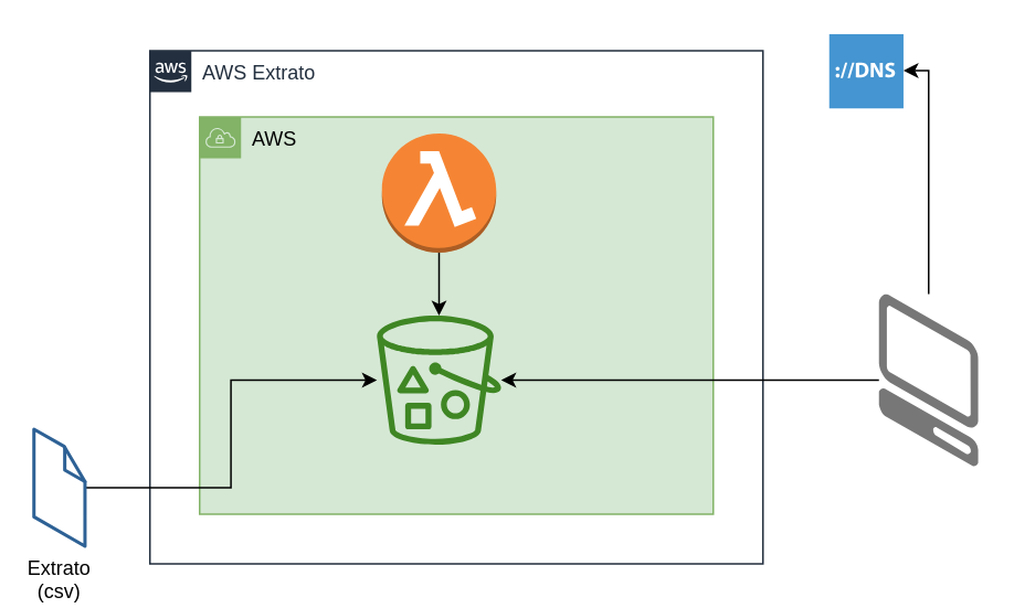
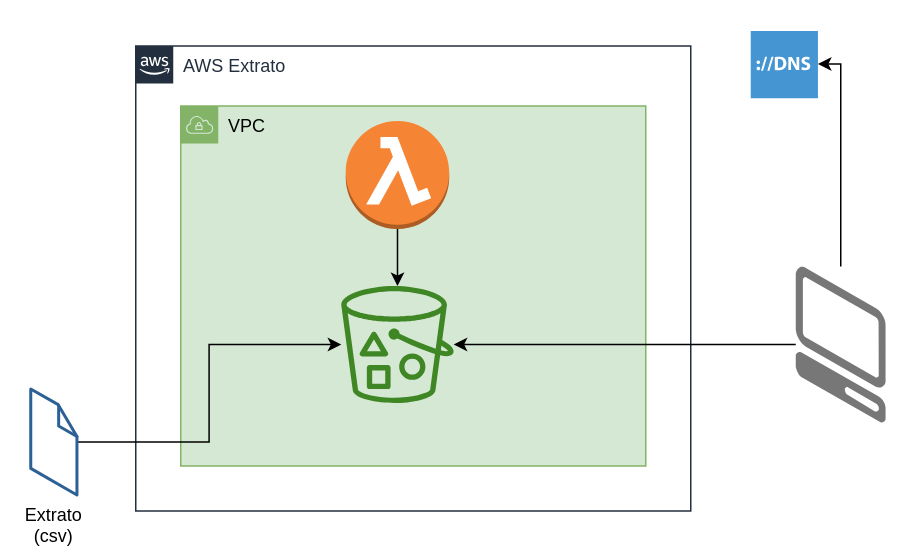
  <mxCell id="0" />
  <mxCell id="1" parent="0" />
  <mxCell id="2" value="AWS Extrato" style="points=[[0,0],[0.25,0],[0.5,0],[0.75,0],[1,0],[1,0.25],[1,0.5],[1,0.75],[1,1],[0.75,1],[0.5,1],[0.25,1],[0,1],[0,0.75],[0,0.5],[0,0.25]];outlineConnect=0;gradientColor=none;html=1;whiteSpace=wrap;fontSize=12;fontStyle=0;container=1;pointerEvents=0;collapsible=0;recursiveResize=0;shape=mxgraph.aws4.group;grIcon=mxgraph.aws4.group_aws_cloud_alt;strokeColor=#232F3E;fillColor=none;verticalAlign=top;align=left;spacingLeft=30;fontColor=#232F3E;dashed=0;" parent="1" vertex="1"><mxGeometry x="90" y="30" width="370" height="310" as="geometry" /></mxCell>
- <mxCell id="3" value="AWS" style="points=[[0,0],[0.25,0],[0.5,0],[0.75,0],[1,0],[1,0.25],[1,0.5],[1,0.75],[1,1],[0.75,1],[0.5,1],[0.25,1],[0,1],[0,0.75],[0,0.5],[0,0.25]];outlineConnect=0;html=1;whiteSpace=wrap;fontSize=12;fontStyle=0;container=1;pointerEvents=0;collapsible=0;recursiveResize=0;shape=mxgraph.aws4.group;grIcon=mxgraph.aws4.group_vpc;strokeColor=#82b366;fillColor=#d5e8d4;verticalAlign=top;align=left;spacingLeft=30;dashed=0;" parent="2" vertex="1"><mxGeometry x="30" y="40" width="310" height="240" as="geometry" /></mxCell>
+ <mxCell id="3" value="VPC" style="points=[[0,0],[0.25,0],[0.5,0],[0.75,0],[1,0],[1,0.25],[1,0.5],[1,0.75],[1,1],[0.75,1],[0.5,1],[0.25,1],[0,1],[0,0.75],[0,0.5],[0,0.25]];outlineConnect=0;html=1;whiteSpace=wrap;fontSize=12;fontStyle=0;container=1;pointerEvents=0;collapsible=0;recursiveResize=0;shape=mxgraph.aws4.group;grIcon=mxgraph.aws4.group_vpc;strokeColor=#82b366;fillColor=#d5e8d4;verticalAlign=top;align=left;spacingLeft=30;dashed=0;" parent="2" vertex="1"><mxGeometry x="30" y="40" width="310" height="240" as="geometry" /></mxCell>
  <mxCell id="4" value="" style="outlineConnect=0;dashed=0;verticalLabelPosition=bottom;verticalAlign=top;align=center;html=1;shape=mxgraph.aws3.lambda_function;fillColor=#F58534;gradientColor=none;" parent="3" vertex="1"><mxGeometry x="110" y="10.0" width="69" height="72" as="geometry" /></mxCell>
  <mxCell id="5" style="edgeStyle=orthogonalEdgeStyle;rounded=0;orthogonalLoop=1;jettySize=auto;html=1;" parent="2" source="4" target="6" edge="1"><mxGeometry relative="1" as="geometry" /></mxCell>
  <mxCell id="6" value="" style="sketch=0;outlineConnect=0;fontColor=#232F3E;gradientColor=none;fillColor=#3F8624;strokeColor=none;dashed=0;verticalLabelPosition=bottom;verticalAlign=top;align=center;html=1;fontSize=12;fontStyle=0;aspect=fixed;pointerEvents=1;shape=mxgraph.aws4.bucket_with_objects;" parent="2" vertex="1"><mxGeometry x="137" y="160" width="75" height="78" as="geometry" /></mxCell>
  <mxCell id="7" style="edgeStyle=orthogonalEdgeStyle;rounded=0;orthogonalLoop=1;jettySize=auto;html=1;" edge="1" parent="1" source="8" target="6"><mxGeometry relative="1" as="geometry" /></mxCell>
  <mxCell id="8" value="Extrato&lt;br&gt;(csv)" style="verticalLabelPosition=bottom;html=1;verticalAlign=top;strokeWidth=1;align=center;outlineConnect=0;dashed=0;outlineConnect=0;shape=mxgraph.aws3d.file;aspect=fixed;strokeColor=#2d6195;fillColor=#ffffff;" parent="1" vertex="1"><mxGeometry x="20" y="258.7" width="30.8" height="70.6" as="geometry" /></mxCell>
  <mxCell id="9" style="edgeStyle=orthogonalEdgeStyle;rounded=0;orthogonalLoop=1;jettySize=auto;html=1;" parent="1" source="11" target="6" edge="1"><mxGeometry relative="1" as="geometry" /></mxCell>
  <mxCell id="10" style="edgeStyle=orthogonalEdgeStyle;rounded=0;orthogonalLoop=1;jettySize=auto;html=1;" parent="1" source="11" target="12" edge="1"><mxGeometry relative="1" as="geometry"><Array as="points"><mxPoint x="560" y="42" /></Array></mxGeometry></mxCell>
  <mxCell id="11" value="" style="verticalLabelPosition=bottom;html=1;verticalAlign=top;strokeWidth=1;align=center;outlineConnect=0;dashed=0;outlineConnect=0;shape=mxgraph.aws3d.client;aspect=fixed;strokeColor=none;fillColor=#777777;" parent="1" vertex="1"><mxGeometry x="530" y="177" width="60" height="104" as="geometry" /></mxCell>
  <mxCell id="12" value="" style="shadow=0;dashed=0;html=1;strokeColor=none;fillColor=#4495D1;labelPosition=center;verticalLabelPosition=bottom;verticalAlign=top;align=center;outlineConnect=0;shape=mxgraph.veeam.dns;" parent="1" vertex="1"><mxGeometry x="500" y="20" width="44.8" height="44.8" as="geometry" /></mxCell>
